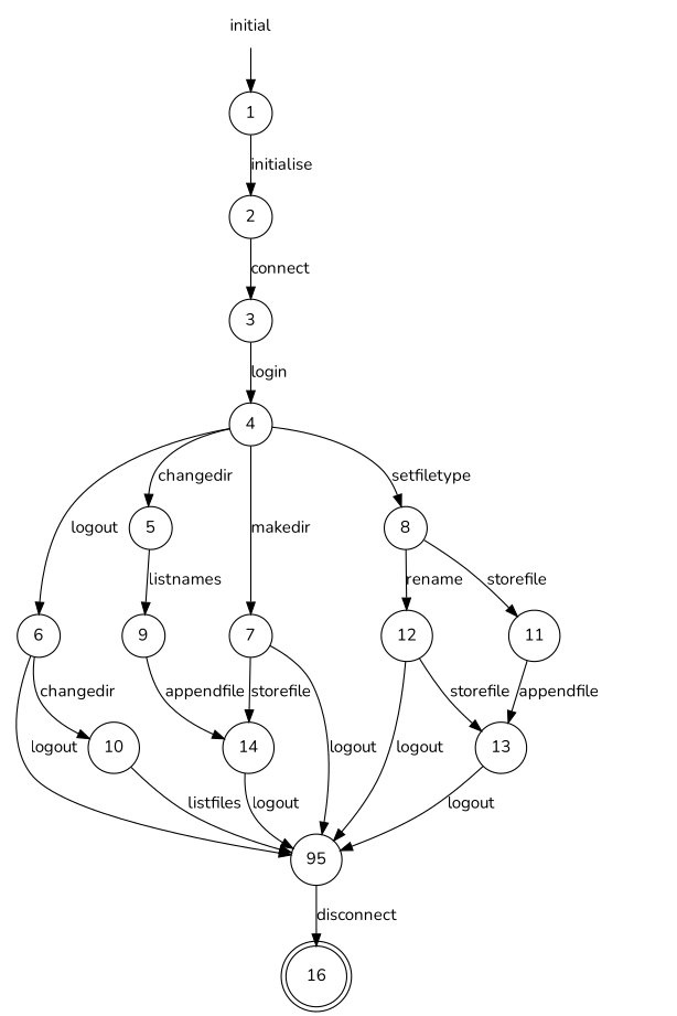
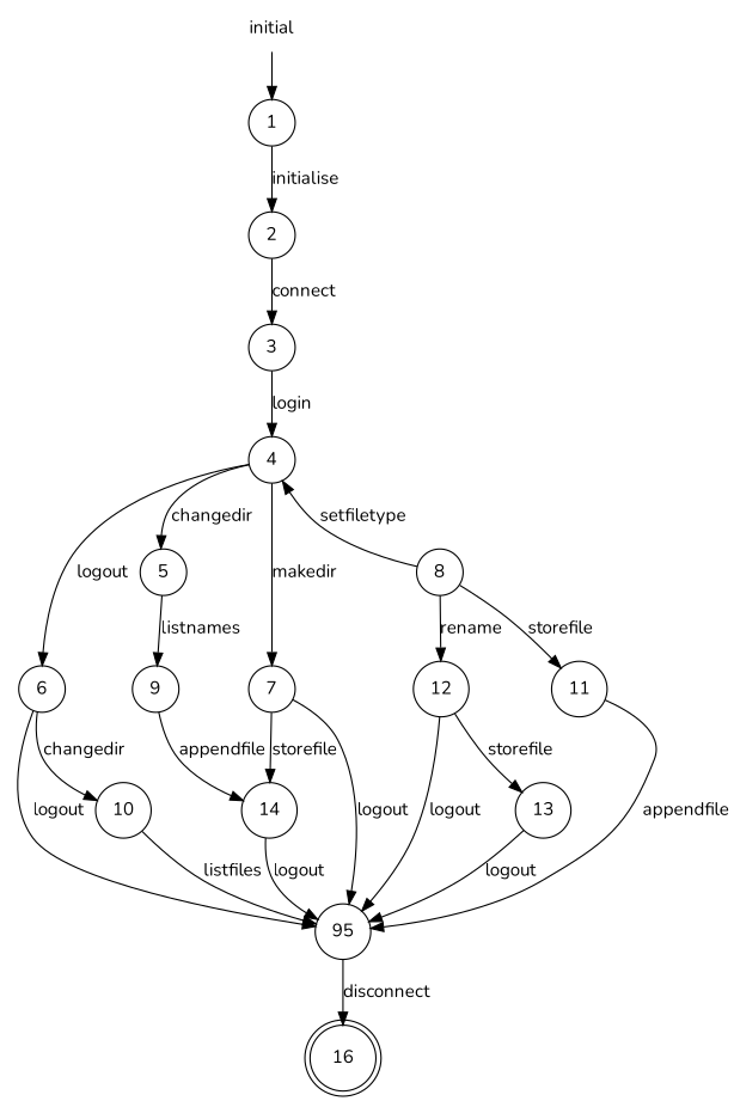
  digraph {
    fontname=Nunito
    node [fontname=Nunito shape=circle]
    edge [fontname=Nunito]
    initial [shape=plaintext]
    n2 [label=1]
    n3 [label=2]
    n4 [label=3]
    n5 [label=4]
    n6 [label=5]
    n7 [label=6]
    n8 [label=7]
    n9 [label=8]
    n10 [label=9]
    n11 [label=10]
    n12 [label=95]
    n13 [label=14]
    n14 [label=11]
    n15 [label=12]
    n16 [label=16 shape=doublecircle]
    n17 [label=13]
    initial -> n2
    n2 -> n3 [label=initialise]
    n3 -> n4 [label=connect]
    n4 -> n5 [label=login]
    n5 -> n6 [label=changedir]
    n5 -> n7 [label=logout]
    n5 -> n8 [label=makedir]
-   n5 -> n9 [label=setfiletype]
+   n9 -> n5 [label=setfiletype]
    n6 -> n10 [label=listnames]
    n7 -> n11 [label=changedir]
    n7 -> n12 [label=logout]
    n8 -> n12 [label=logout]
    n8 -> n13 [label=storefile]
    n9 -> n14 [label=storefile]
    n9 -> n15 [label=rename]
    n10 -> n13 [label=appendfile]
    n11 -> n12 [label=listfiles]
    n12 -> n16 [label=disconnect]
    n13 -> n12 [label=logout]
-   n14 -> n17 [label=appendfile]
+   n14 -> n12 [label=appendfile]
    n15 -> n12 [label=logout]
    n15 -> n17 [label=storefile]
    n17 -> n12 [label=logout]
  }
